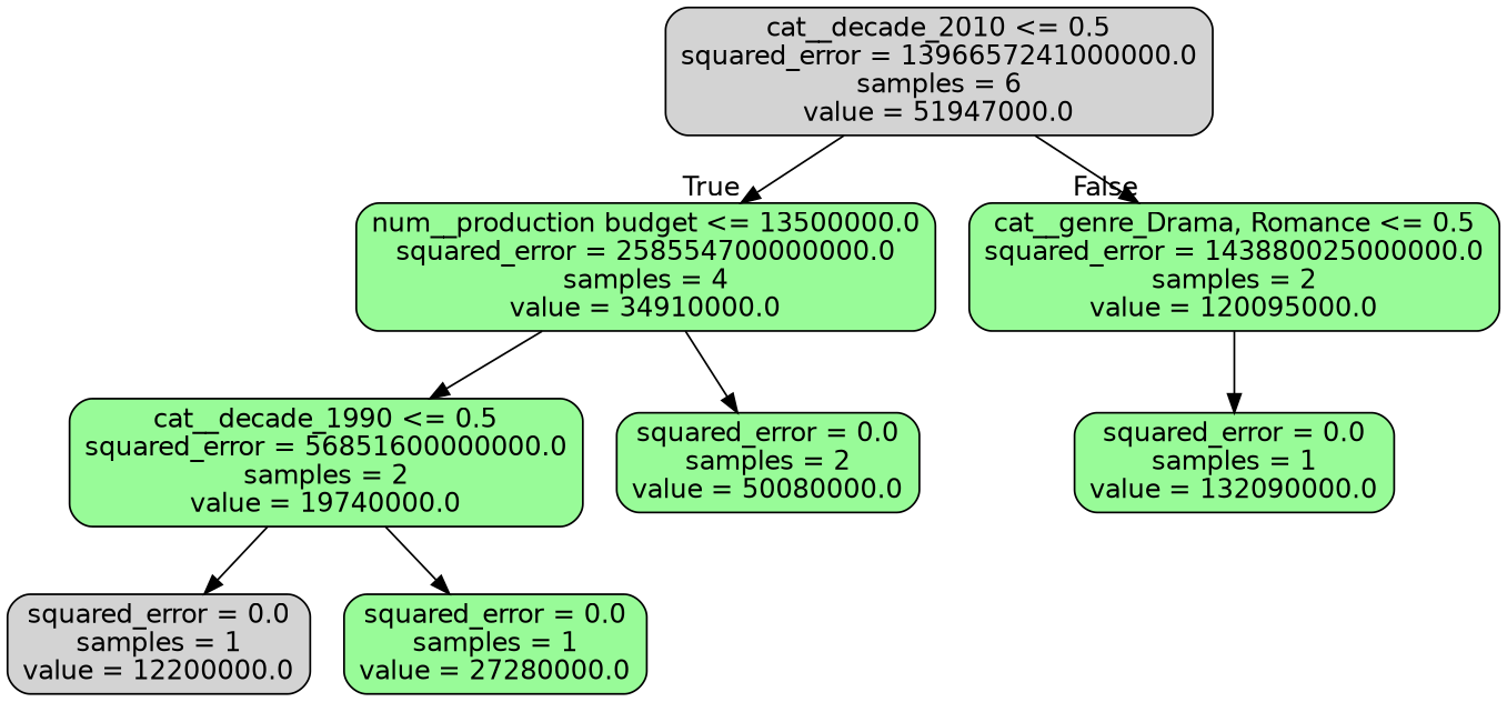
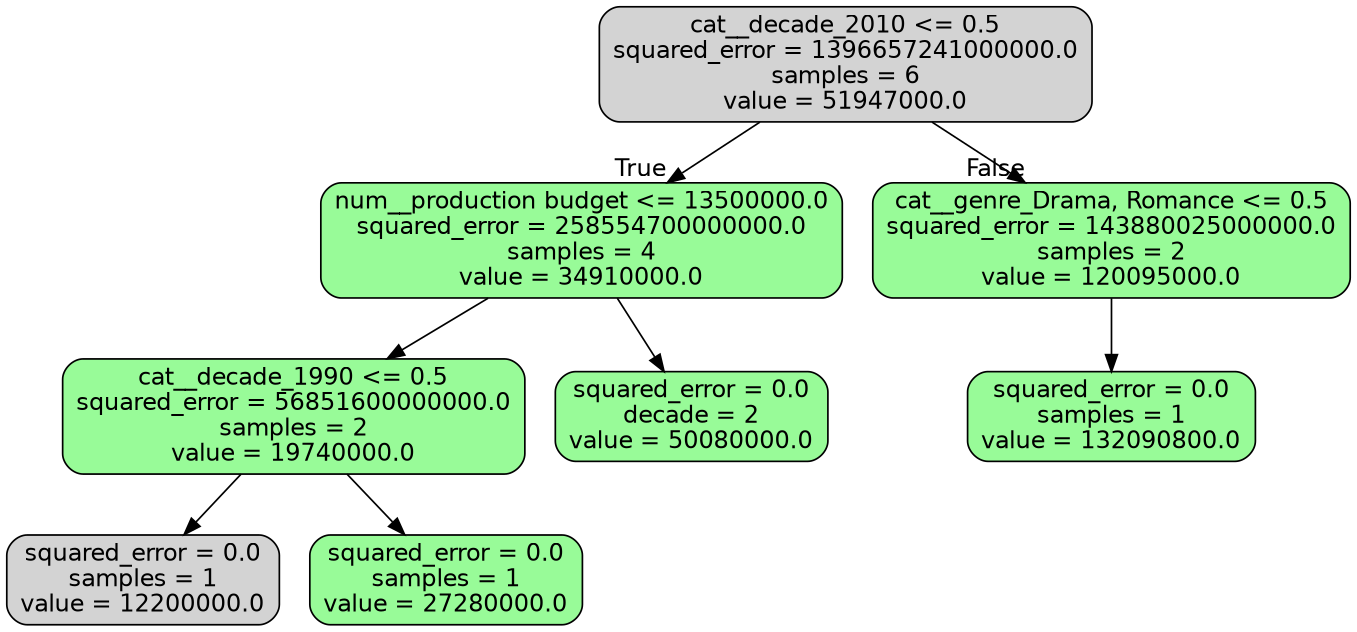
  digraph {
    node [color=black fillcolor=palegreen fontname=helvetica shape=box style="filled, rounded"]
    edge [fontname=helvetica]
    n1 [fillcolor=lightgrey label="cat__decade_2010 <= 0.5\nsquared_error = 1396657241000000.0\nsamples = 6\nvalue = 51947000.0"]
    n2 [label="num__production budget <= 13500000.0\nsquared_error = 258554700000000.0\nsamples = 4\nvalue = 34910000.0"]
    n3 [label="cat__genre_Drama, Romance <= 0.5\nsquared_error = 143880025000000.0\nsamples = 2\nvalue = 120095000.0"]
    n4 [label="cat__decade_1990 <= 0.5\nsquared_error = 56851600000000.0\nsamples = 2\nvalue = 19740000.0"]
-   n5 [label="squared_error = 0.0\nsamples = 2\nvalue = 50080000.0"]
-   n6 [label="squared_error = 0.0\nsamples = 1\nvalue = 132090000.0"]
+   n5 [label="squared_error = 0.0\ndecade = 2\nvalue = 50080000.0"]
+   n6 [label="squared_error = 0.0\nsamples = 1\nvalue = 132090800.0"]
    n7 [fillcolor=lightgrey label="squared_error = 0.0\nsamples = 1\nvalue = 12200000.0"]
    n8 [label="squared_error = 0.0\nsamples = 1\nvalue = 27280000.0"]
    n1 -> n2 [headlabel=True labelangle=45 labeldistance=2.5]
    n1 -> n3 [headlabel=False labelangle=-45 labeldistance=2.5]
    n2 -> n4
    n2 -> n5
    n3 -> n6
    n4 -> n7
    n4 -> n8
  }
